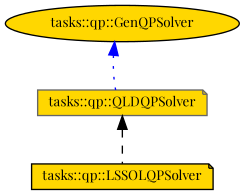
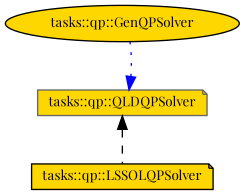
  digraph {
    fontname="Playfair Display"
    node [color=black fillcolor=gold fontname="Playfair Display" fontsize=10 shape=note style=filled]
    edge [dir=back fontname="Playfair Display" fontsize=10 labelfontname=Helvetica labelfontsize=10]
    n1 [fontcolor=black height=0.2 label="tasks::qp::GenQPSolver" shape=ellipse width=0.4]
    n2 [color=gray40 height=0.2 label="tasks::qp::QLDQPSolver" width=0.4]
    n3 [height=0.2 label="tasks::qp::LSSOLQPSolver" width=0.4]
-   n1 -> n2 [color=blue style=dotted]
+   n2 -> n1 [color=blue style=dotted]
    n2 -> n3 [color=black style=dashed]
  }
